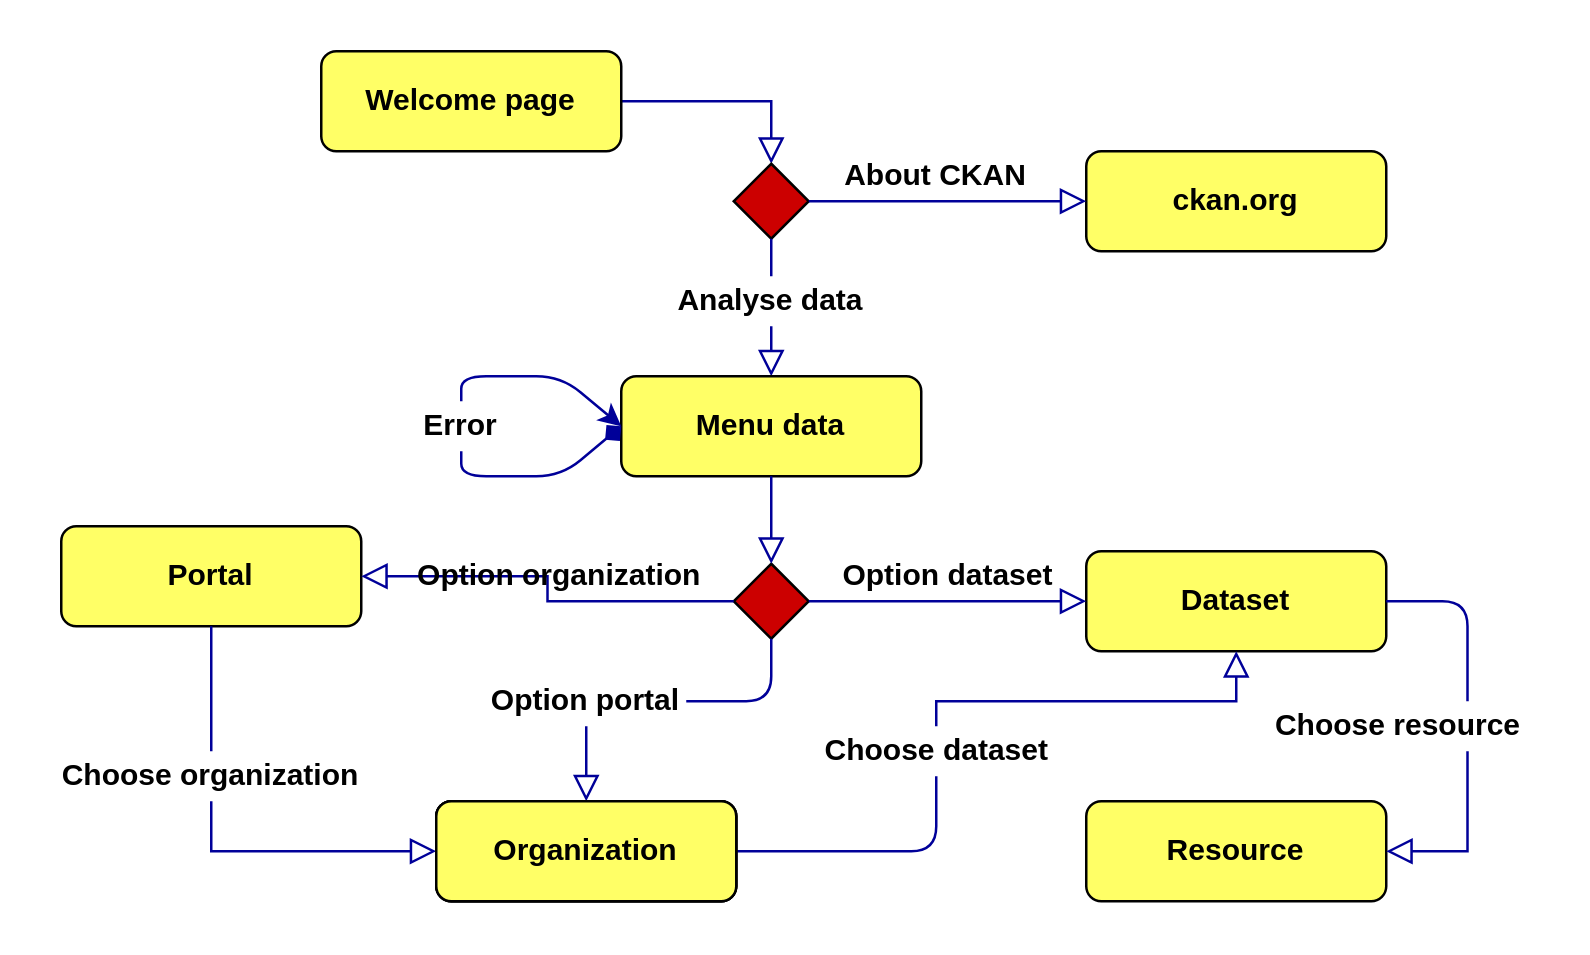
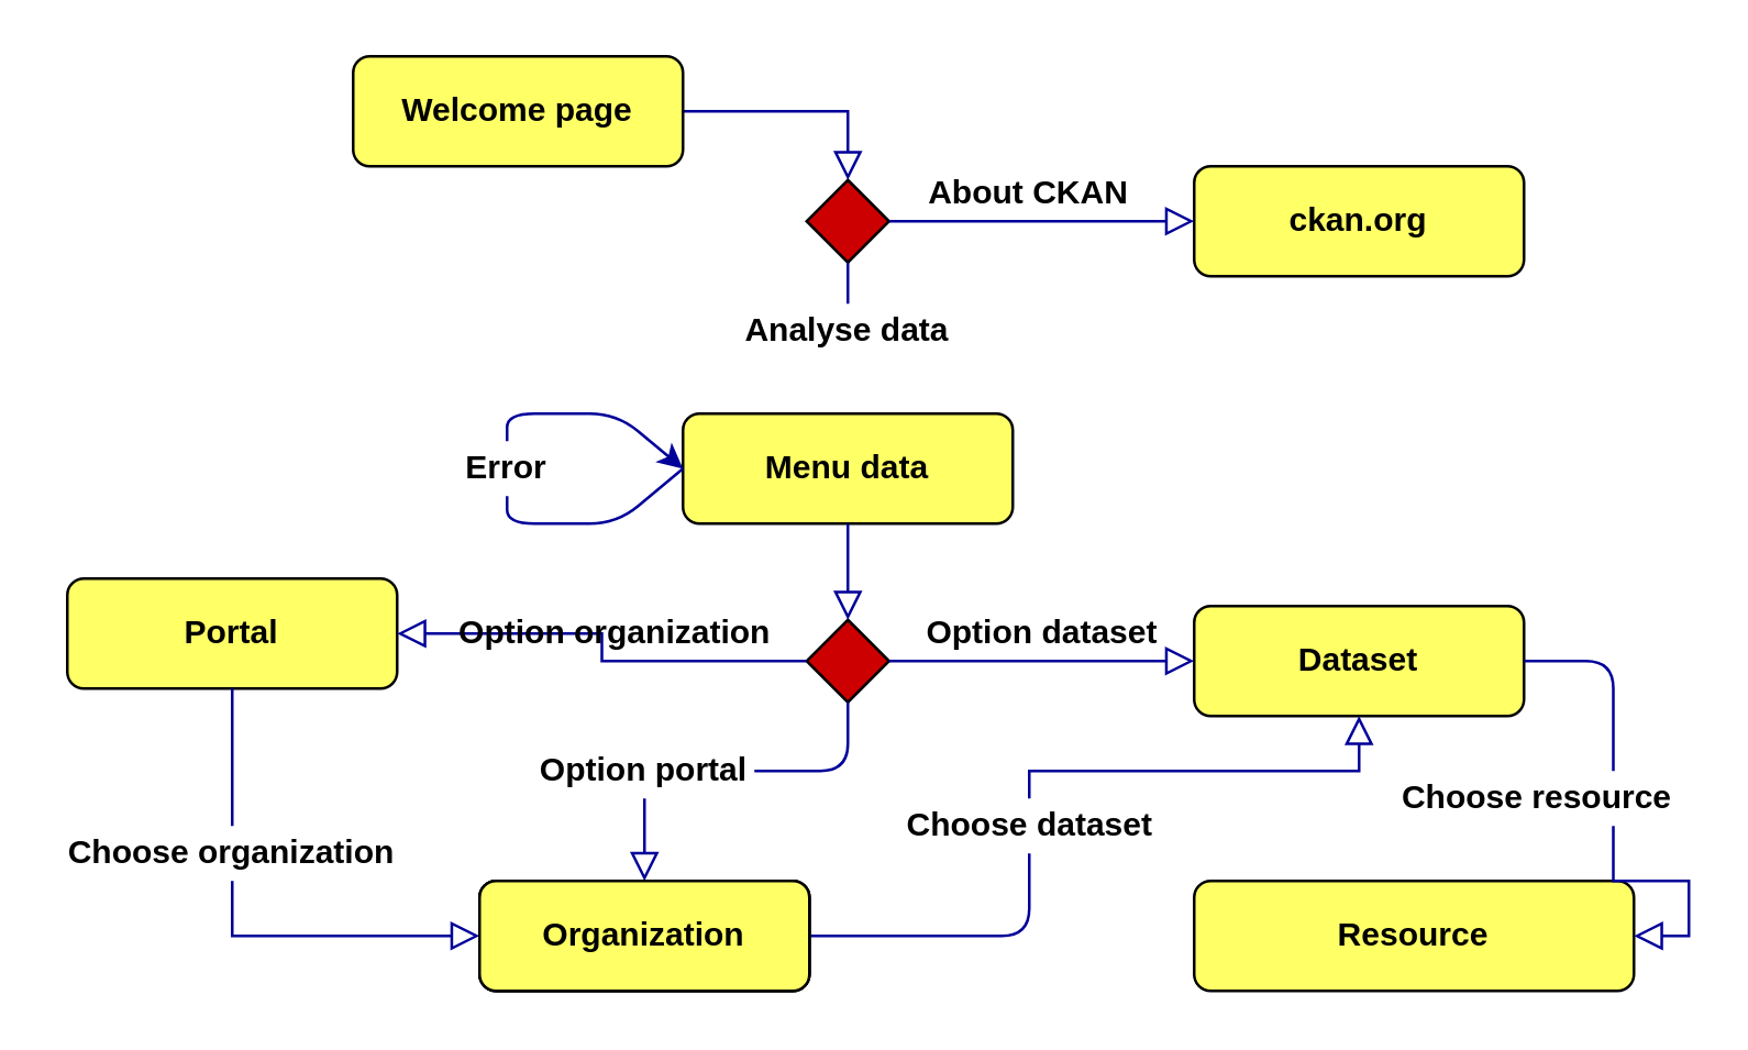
  <mxCell id="0" />
  <mxCell id="1" parent="0" />
  <mxCell id="2" value="" style="rounded=0;html=1;jettySize=auto;orthogonalLoop=1;fontSize=11;endArrow=block;endFill=0;endSize=8;strokeWidth=1;shadow=0;labelBackgroundColor=none;edgeStyle=orthogonalEdgeStyle;fillColor=#000066;strokeColor=#000099;" parent="1" source="3" target="4" edge="1"><mxGeometry relative="1" as="geometry" /></mxCell>
  <mxCell id="3" value="&lt;b&gt;Welcome page&lt;/b&gt;" style="rounded=1;whiteSpace=wrap;html=1;fontSize=12;glass=0;strokeWidth=1;shadow=0;fillColor=#FFFF66;" parent="1" vertex="1"><mxGeometry x="128" y="20" width="120" height="40" as="geometry" /></mxCell>
  <mxCell id="4" value="" style="rhombus;whiteSpace=wrap;html=1;shadow=0;fontFamily=Helvetica;fontSize=12;align=center;strokeWidth=1;spacing=6;spacingTop=-4;fillColor=#CC0000;" parent="1" vertex="1"><mxGeometry x="293" y="65" width="30" height="30" as="geometry" /></mxCell>
  <mxCell id="5" value="&lt;b&gt;ckan.org&lt;/b&gt;" style="rounded=1;whiteSpace=wrap;html=1;fontSize=12;glass=0;strokeWidth=1;shadow=0;fillColor=#FFFF66;" parent="1" vertex="1"><mxGeometry x="434" y="60" width="120" height="40" as="geometry" /></mxCell>
  <mxCell id="6" value="" style="rounded=0;html=1;jettySize=auto;orthogonalLoop=1;fontSize=11;endArrow=block;endFill=0;endSize=8;strokeWidth=1;shadow=0;labelBackgroundColor=none;edgeStyle=orthogonalEdgeStyle;entryX=0;entryY=0.5;entryDx=0;entryDy=0;exitX=1;exitY=0.5;exitDx=0;exitDy=0;strokeColor=#000099;" parent="1" source="4" target="5" edge="1"><mxGeometry relative="1" as="geometry"><mxPoint x="318" y="30" as="sourcePoint" /><mxPoint x="318" y="75" as="targetPoint" /></mxGeometry></mxCell>
  <mxCell id="7" value="&lt;b&gt;About CKAN&lt;/b&gt;" style="text;html=1;strokeColor=none;fillColor=none;align=center;verticalAlign=middle;whiteSpace=wrap;rounded=0;" parent="1" vertex="1"><mxGeometry x="334" y="60" width="80" height="20" as="geometry" /></mxCell>
- <mxCell id="8" value="" style="rounded=0;html=1;jettySize=auto;orthogonalLoop=1;fontSize=11;endArrow=block;endFill=0;endSize=8;strokeWidth=1;shadow=0;labelBackgroundColor=none;edgeStyle=orthogonalEdgeStyle;entryX=0.5;entryY=0;entryDx=0;entryDy=0;exitX=0.5;exitY=1;exitDx=0;exitDy=0;strokeColor=#000099;" parent="1" source="10" target="9" edge="1"><mxGeometry relative="1" as="geometry"><mxPoint x="274" y="90" as="sourcePoint" /><mxPoint x="575" y="0" as="targetPoint" /></mxGeometry></mxCell>
  <mxCell id="9" value="&lt;b&gt;Menu data&lt;/b&gt;" style="rounded=1;whiteSpace=wrap;html=1;fontSize=12;glass=0;strokeWidth=1;shadow=0;fillColor=#FFFF66;" parent="1" vertex="1"><mxGeometry x="248" y="150" width="120" height="40" as="geometry" /></mxCell>
  <mxCell id="10" value="&lt;b&gt;Analyse data&lt;/b&gt;" style="text;html=1;strokeColor=none;fillColor=none;align=center;verticalAlign=middle;whiteSpace=wrap;rounded=0;rotation=0;" parent="1" vertex="1"><mxGeometry x="268" y="110" width="80" height="20" as="geometry" /></mxCell>
  <mxCell id="11" value="" style="endArrow=none;html=1;entryX=0.5;entryY=1;entryDx=0;entryDy=0;exitX=0.5;exitY=0;exitDx=0;exitDy=0;strokeColor=#000099;" parent="1" source="10" target="4" edge="1"><mxGeometry width="50" height="50" relative="1" as="geometry"><mxPoint x="364" y="220" as="sourcePoint" /><mxPoint x="414" y="170" as="targetPoint" /></mxGeometry></mxCell>
  <mxCell id="12" value="" style="rhombus;whiteSpace=wrap;html=1;shadow=0;fontFamily=Helvetica;fontSize=12;align=center;strokeWidth=1;spacing=6;spacingTop=-4;fillColor=#CC0000;" parent="1" vertex="1"><mxGeometry x="293" y="225" width="30" height="30" as="geometry" /></mxCell>
  <mxCell id="13" value="&lt;b&gt;Dataset&lt;/b&gt;" style="rounded=1;whiteSpace=wrap;html=1;fontSize=12;glass=0;strokeWidth=1;shadow=0;fillColor=#FFFF66;" parent="1" vertex="1"><mxGeometry x="434" y="220" width="120" height="40" as="geometry" /></mxCell>
  <mxCell id="14" value="" style="rounded=0;html=1;jettySize=auto;orthogonalLoop=1;fontSize=11;endArrow=block;endFill=0;endSize=8;strokeWidth=1;shadow=0;labelBackgroundColor=none;edgeStyle=orthogonalEdgeStyle;entryX=0;entryY=0.5;entryDx=0;entryDy=0;exitX=1;exitY=0.5;exitDx=0;exitDy=0;strokeColor=#000099;" parent="1" source="12" target="13" edge="1"><mxGeometry relative="1" as="geometry"><mxPoint x="318" y="190" as="sourcePoint" /><mxPoint x="318" y="235" as="targetPoint" /></mxGeometry></mxCell>
  <mxCell id="15" value="&lt;b&gt;Option dataset&lt;/b&gt;" style="text;html=1;strokeColor=none;fillColor=none;align=center;verticalAlign=middle;whiteSpace=wrap;rounded=0;" parent="1" vertex="1"><mxGeometry x="334" y="220" width="90" height="20" as="geometry" /></mxCell>
  <mxCell id="16" value="" style="rounded=0;html=1;jettySize=auto;orthogonalLoop=1;fontSize=11;endArrow=block;endFill=0;endSize=8;strokeWidth=1;shadow=0;labelBackgroundColor=none;edgeStyle=orthogonalEdgeStyle;exitX=0.5;exitY=1;exitDx=0;exitDy=0;strokeColor=#000099;entryX=0.5;entryY=0;entryDx=0;entryDy=0;" parent="1" source="18" target="33" edge="1"><mxGeometry relative="1" as="geometry"><mxPoint x="220" y="250" as="sourcePoint" /><mxPoint x="180" y="320" as="targetPoint" /><Array as="points"><mxPoint x="234" y="290" /></Array></mxGeometry></mxCell>
  <mxCell id="17" value="&lt;b&gt;Portal&lt;/b&gt;" style="rounded=1;whiteSpace=wrap;html=1;fontSize=12;glass=0;strokeWidth=1;shadow=0;fillColor=#FFFF66;" parent="1" vertex="1"><mxGeometry x="24" y="210" width="120" height="40" as="geometry" /></mxCell>
  <mxCell id="18" value="&lt;b&gt;Option portal&lt;/b&gt;" style="text;html=1;strokeColor=none;fillColor=none;align=center;verticalAlign=middle;whiteSpace=wrap;rounded=0;rotation=0;" parent="1" vertex="1"><mxGeometry x="194" y="270" width="80" height="20" as="geometry" /></mxCell>
  <mxCell id="19" value="" style="endArrow=none;html=1;entryX=0.5;entryY=1;entryDx=0;entryDy=0;exitX=1;exitY=0.5;exitDx=0;exitDy=0;strokeColor=#000099;edgeStyle=orthogonalEdgeStyle;" parent="1" source="18" target="12" edge="1"><mxGeometry width="50" height="50" relative="1" as="geometry"><mxPoint x="364" y="380" as="sourcePoint" /><mxPoint x="414" y="330" as="targetPoint" /></mxGeometry></mxCell>
  <mxCell id="20" value="&lt;b&gt;Error&lt;/b&gt;" style="text;html=1;strokeColor=none;fillColor=none;align=center;verticalAlign=middle;whiteSpace=wrap;rounded=0;rotation=0;" parent="1" vertex="1"><mxGeometry x="144" y="160" width="80" height="20" as="geometry" /></mxCell>
- <mxCell id="21" value="" style="endArrow=diamond;html=1;entryX=0;entryY=0.5;entryDx=0;entryDy=0;exitX=0.5;exitY=1;exitDx=0;exitDy=0;strokeColor=#000099;" parent="1" source="20" target="9" edge="1"><mxGeometry width="50" height="50" relative="1" as="geometry"><mxPoint x="230" y="240" as="sourcePoint" /><mxPoint x="174" y="115" as="targetPoint" /><Array as="points"><mxPoint x="184" y="190" /><mxPoint x="224" y="190" /></Array></mxGeometry></mxCell>
+ <mxCell id="21" value="" style="endArrow=none;html=1;entryX=0;entryY=0.5;entryDx=0;entryDy=0;exitX=0.5;exitY=1;exitDx=0;exitDy=0;strokeColor=#000099;" parent="1" source="20" target="9" edge="1"><mxGeometry width="50" height="50" relative="1" as="geometry"><mxPoint x="230" y="240" as="sourcePoint" /><mxPoint x="174" y="115" as="targetPoint" /><Array as="points"><mxPoint x="184" y="190" /><mxPoint x="224" y="190" /></Array></mxGeometry></mxCell>
  <mxCell id="22" value="" style="rounded=0;html=1;jettySize=auto;orthogonalLoop=1;fontSize=11;endArrow=block;endFill=0;endSize=8;strokeWidth=1;shadow=0;labelBackgroundColor=none;edgeStyle=orthogonalEdgeStyle;exitX=0.5;exitY=1;exitDx=0;exitDy=0;entryX=0.5;entryY=0;entryDx=0;entryDy=0;strokeColor=#000099;" parent="1" source="9" target="12" edge="1"><mxGeometry relative="1" as="geometry"><mxPoint x="314" y="210" as="sourcePoint" /><mxPoint x="314" y="255" as="targetPoint" /></mxGeometry></mxCell>
  <mxCell id="23" value="&lt;b&gt;Organization&lt;/b&gt;" style="rounded=1;whiteSpace=wrap;html=1;fontSize=12;glass=0;strokeWidth=1;shadow=0;" parent="1" vertex="1"><mxGeometry x="174" y="320" width="120" height="40" as="geometry" /></mxCell>
  <mxCell id="24" value="" style="rounded=0;html=1;jettySize=auto;orthogonalLoop=1;fontSize=11;endArrow=block;endFill=0;endSize=8;strokeWidth=1;shadow=0;labelBackgroundColor=none;edgeStyle=orthogonalEdgeStyle;exitX=0;exitY=0.5;exitDx=0;exitDy=0;strokeColor=#000099;entryX=1;entryY=0.5;entryDx=0;entryDy=0;" parent="1" source="12" target="17" edge="1"><mxGeometry relative="1" as="geometry"><mxPoint x="224" y="270" as="sourcePoint" /><mxPoint x="164" y="240" as="targetPoint" /><Array as="points" /></mxGeometry></mxCell>
  <mxCell id="25" value="&lt;b&gt;Option organization&lt;/b&gt;" style="text;html=1;strokeColor=none;fillColor=none;align=center;verticalAlign=middle;whiteSpace=wrap;rounded=0;" parent="1" vertex="1"><mxGeometry x="164" y="220" width="119" height="20" as="geometry" /></mxCell>
  <mxCell id="26" value="" style="rounded=0;html=1;jettySize=auto;orthogonalLoop=1;fontSize=11;endArrow=block;endFill=0;endSize=8;strokeWidth=1;shadow=0;labelBackgroundColor=none;edgeStyle=orthogonalEdgeStyle;strokeColor=#000099;entryX=0.5;entryY=1;entryDx=0;entryDy=0;exitX=0.5;exitY=0;exitDx=0;exitDy=0;" parent="1" source="27" target="13" edge="1"><mxGeometry relative="1" as="geometry"><mxPoint x="422" y="280" as="sourcePoint" /><mxPoint x="504" y="270" as="targetPoint" /><Array as="points"><mxPoint x="374" y="280" /><mxPoint x="494" y="280" /></Array></mxGeometry></mxCell>
  <mxCell id="27" value="&lt;b&gt;Choose dataset&lt;/b&gt;" style="text;html=1;strokeColor=none;fillColor=none;align=center;verticalAlign=middle;whiteSpace=wrap;rounded=0;rotation=0;" parent="1" vertex="1"><mxGeometry x="326.5" y="290" width="95" height="20" as="geometry" /></mxCell>
  <mxCell id="28" value="" style="endArrow=none;html=1;strokeColor=#000099;entryX=1;entryY=0.5;entryDx=0;entryDy=0;exitX=0.5;exitY=1;exitDx=0;exitDy=0;edgeStyle=orthogonalEdgeStyle;" parent="1" source="27" target="33" edge="1"><mxGeometry width="50" height="50" relative="1" as="geometry"><mxPoint x="374" y="320" as="sourcePoint" /><mxPoint x="384" y="340" as="targetPoint" /></mxGeometry></mxCell>
  <mxCell id="29" value="" style="rounded=0;html=1;jettySize=auto;orthogonalLoop=1;fontSize=11;endArrow=block;endFill=0;endSize=8;strokeWidth=1;shadow=0;labelBackgroundColor=none;edgeStyle=orthogonalEdgeStyle;strokeColor=#000099;exitX=0.5;exitY=1;exitDx=0;exitDy=0;entryX=0;entryY=0.5;entryDx=0;entryDy=0;" parent="1" source="31" target="33" edge="1"><mxGeometry relative="1" as="geometry"><mxPoint x="114" y="280" as="sourcePoint" /><mxPoint x="194" y="300" as="targetPoint" /></mxGeometry></mxCell>
  <mxCell id="30" value="" style="endArrow=none;html=1;entryX=0.5;entryY=1;entryDx=0;entryDy=0;edgeStyle=orthogonalEdgeStyle;strokeColor=#000099;exitX=0.5;exitY=0;exitDx=0;exitDy=0;" parent="1" source="31" target="17" edge="1"><mxGeometry width="50" height="50" relative="1" as="geometry"><mxPoint x="234" y="340" as="sourcePoint" /><mxPoint x="44" y="380" as="targetPoint" /></mxGeometry></mxCell>
  <mxCell id="31" value="&lt;b&gt;Choose organization&lt;/b&gt;" style="text;html=1;strokeColor=none;fillColor=none;align=center;verticalAlign=middle;whiteSpace=wrap;rounded=0;rotation=0;" parent="1" vertex="1"><mxGeometry x="20.25" y="300" width="127.5" height="20" as="geometry" /></mxCell>
  <mxCell id="32" value="&lt;b&gt;Organization&lt;/b&gt;" style="rounded=1;whiteSpace=wrap;html=1;fontSize=12;glass=0;strokeWidth=1;shadow=0;" parent="1" vertex="1"><mxGeometry x="174" y="320" width="120" height="40" as="geometry" /></mxCell>
  <mxCell id="33" value="&lt;b&gt;Organization&lt;/b&gt;" style="rounded=1;whiteSpace=wrap;html=1;fontSize=12;glass=0;strokeWidth=1;shadow=0;fillColor=#FFFF66;" parent="1" vertex="1"><mxGeometry x="174" y="320" width="120" height="40" as="geometry" /></mxCell>
  <mxCell id="34" value="" style="endArrow=classic;html=1;exitX=0.5;exitY=0;exitDx=0;exitDy=0;strokeColor=#000099;" parent="1" source="20" edge="1"><mxGeometry width="50" height="50" relative="1" as="geometry"><mxPoint x="174" y="130" as="sourcePoint" /><mxPoint x="248" y="170" as="targetPoint" /><Array as="points"><mxPoint x="184" y="150" /><mxPoint x="224" y="150" /></Array></mxGeometry></mxCell>
- <mxCell id="35" value="&lt;b&gt;Resource&lt;/b&gt;" style="rounded=1;whiteSpace=wrap;html=1;fontSize=12;glass=0;strokeWidth=1;shadow=0;fillColor=#FFFF66;" vertex="1" parent="1"><mxGeometry x="434" y="320" width="120" height="40" as="geometry" /></mxCell>
+ <mxCell id="35" value="&lt;b&gt;Resource&lt;/b&gt;" style="rounded=1;whiteSpace=wrap;html=1;fontSize=12;glass=0;strokeWidth=1;shadow=0;fillColor=#FFFF66;" vertex="1" parent="1"><mxGeometry x="434" y="320" width="160" height="40" as="geometry" /></mxCell>
  <mxCell id="36" value="&lt;b&gt;Choose resource&lt;/b&gt;" style="text;html=1;strokeColor=none;fillColor=none;align=center;verticalAlign=middle;whiteSpace=wrap;rounded=0;rotation=0;" vertex="1" parent="1"><mxGeometry x="504" y="280" width="110" height="20" as="geometry" /></mxCell>
  <mxCell id="37" value="" style="endArrow=none;html=1;entryX=1;entryY=0.5;entryDx=0;entryDy=0;edgeStyle=orthogonalEdgeStyle;strokeColor=#000099;exitX=0.75;exitY=0;exitDx=0;exitDy=0;" edge="1" parent="1" source="36" target="13"><mxGeometry width="50" height="50" relative="1" as="geometry"><mxPoint x="574" y="270" as="sourcePoint" /><mxPoint x="594" y="130" as="targetPoint" /><Array as="points"><mxPoint x="587" y="240" /></Array></mxGeometry></mxCell>
  <mxCell id="38" value="" style="rounded=0;html=1;jettySize=auto;orthogonalLoop=1;fontSize=11;endArrow=block;endFill=0;endSize=8;strokeWidth=1;shadow=0;labelBackgroundColor=none;edgeStyle=orthogonalEdgeStyle;strokeColor=#000099;exitX=0.75;exitY=1;exitDx=0;exitDy=0;entryX=1;entryY=0.5;entryDx=0;entryDy=0;" edge="1" parent="1" source="36" target="35"><mxGeometry relative="1" as="geometry"><mxPoint x="534" y="380" as="sourcePoint" /><mxPoint x="624" y="400" as="targetPoint" /></mxGeometry></mxCell>
